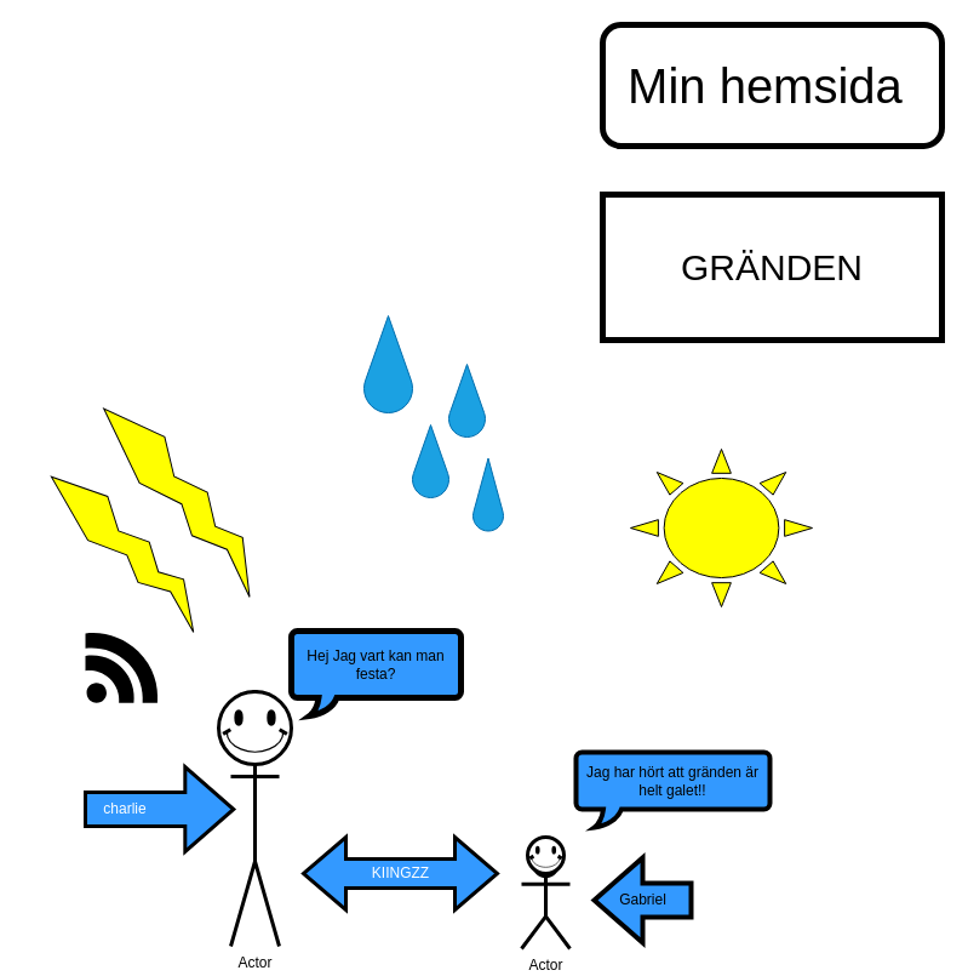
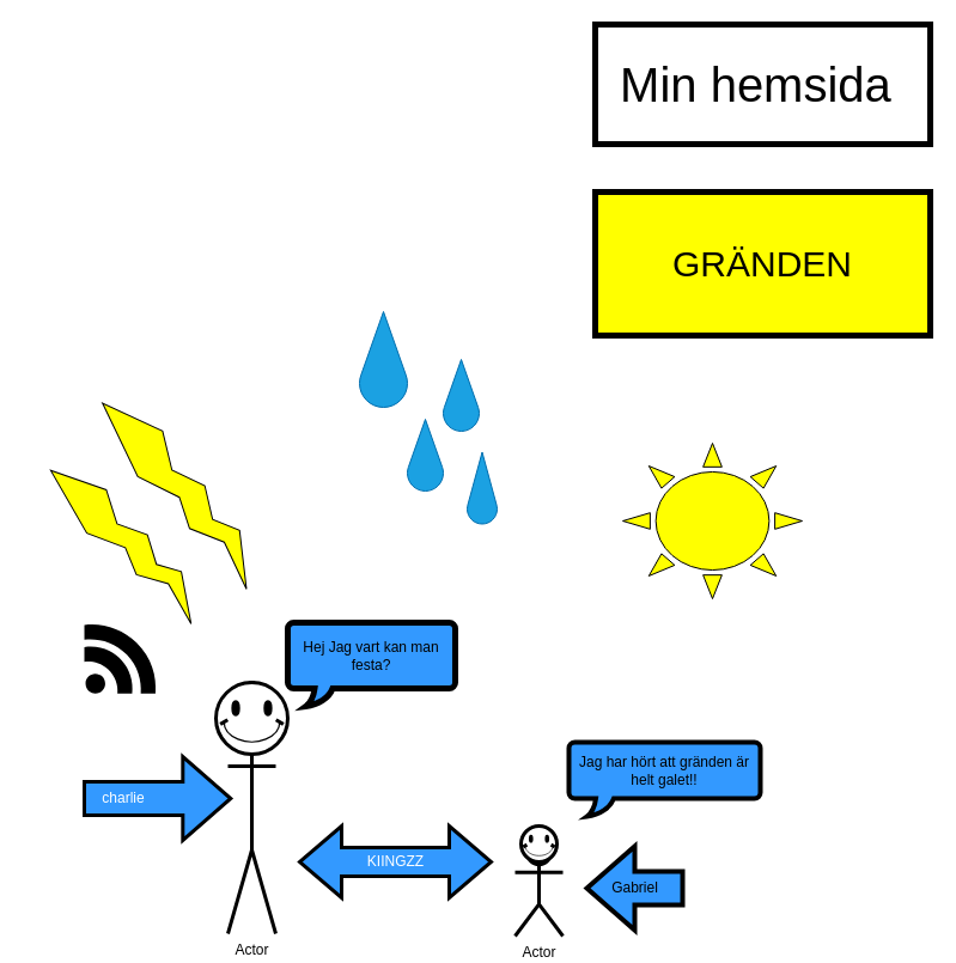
  <mxCell id="0" />
  <mxCell id="1" parent="0" />
  <mxCell id="2" value="Actor" style="shape=umlActor;verticalLabelPosition=bottom;verticalAlign=top;html=1;outlineConnect=0;labelBackgroundColor=none;gradientColor=none;gradientDirection=west;strokeWidth=3;" parent="1" vertex="1"><mxGeometry x="430" y="702" width="40" height="80" as="geometry" /></mxCell>
  <mxCell id="3" value="Actor" style="shape=umlActor;verticalLabelPosition=bottom;verticalAlign=top;html=1;outlineConnect=0;labelBackgroundColor=none;strokeWidth=3;" parent="1" vertex="1"><mxGeometry x="190" y="570" width="40" height="210" as="geometry" /></mxCell>
  <mxCell id="4" value="&amp;nbsp; &amp;nbsp; charlie" style="html=1;shadow=0;dashed=0;align=left;verticalAlign=middle;shape=mxgraph.arrows2.arrow;dy=0.6;dx=40;notch=0;labelBackgroundColor=none;fillColor=#3399FF;fontColor=#ffffff;strokeColor=#000000;strokeWidth=3;" parent="1" vertex="1"><mxGeometry x="70" y="632" width="122.32" height="70" as="geometry" /></mxCell>
  <mxCell id="5" value="KIINGZZ" style="html=1;shadow=0;dashed=0;align=center;verticalAlign=middle;shape=mxgraph.arrows2.twoWayArrow;dy=0.6;dx=35;labelBackgroundColor=none;fillColor=#3399FF;fontColor=#ffffff;strokeColor=#000000;strokeWidth=3;" parent="1" vertex="1"><mxGeometry x="250" y="690" width="160" height="60" as="geometry" /></mxCell>
  <mxCell id="6" value="" style="verticalLabelPosition=bottom;verticalAlign=top;html=1;shape=mxgraph.basic.smiley;labelBackgroundColor=none;strokeWidth=3;" parent="1" vertex="1"><mxGeometry x="180" y="570" width="60" height="60" as="geometry" /></mxCell>
  <mxCell id="7" value="" style="verticalLabelPosition=bottom;verticalAlign=top;html=1;shape=mxgraph.basic.smiley;labelBackgroundColor=none;strokeWidth=3;" parent="1" vertex="1"><mxGeometry x="435" y="690" width="30" height="30" as="geometry" /></mxCell>
  <mxCell id="8" value="" style="dashed=0;outlineConnect=0;html=1;align=center;labelPosition=center;verticalLabelPosition=bottom;verticalAlign=top;shape=mxgraph.weblogos.feed;fillColor=#000000;direction=east;" parent="1" vertex="1"><mxGeometry x="70" y="520" width="60.4" height="59.2" as="geometry" /></mxCell>
  <mxCell id="9" value="" style="verticalLabelPosition=bottom;verticalAlign=top;html=1;shape=mxgraph.basic.sun;fillColor=#FFFF00;" parent="1" vertex="1"><mxGeometry x="520" y="370" width="150" height="130" as="geometry" /></mxCell>
  <mxCell id="10" value="" style="verticalLabelPosition=bottom;verticalAlign=top;html=1;shape=mxgraph.basic.flash;direction=south;rotation=-140;fillColor=#FFFF00;" parent="1" vertex="1"><mxGeometry x="20" y="430" width="172.32" height="40.25" as="geometry" /></mxCell>
  <mxCell id="11" value="" style="verticalLabelPosition=bottom;verticalAlign=top;html=1;shape=mxgraph.basic.flash;rotation=-45;fillColor=#FFFF00;" parent="1" vertex="1"><mxGeometry x="130.15" y="310" width="43.79" height="195" as="geometry" /></mxCell>
  <mxCell id="12" value="" style="verticalLabelPosition=bottom;verticalAlign=top;html=1;shape=mxgraph.basic.drop;fillColor=#1ba1e2;fontColor=#ffffff;strokeColor=#006EAF;" parent="1" vertex="1"><mxGeometry x="340" y="350" width="30" height="60" as="geometry" /></mxCell>
  <mxCell id="13" value="" style="verticalLabelPosition=bottom;verticalAlign=top;html=1;shape=mxgraph.basic.drop;fillColor=#1ba1e2;fontColor=#ffffff;strokeColor=#006EAF;" parent="1" vertex="1"><mxGeometry x="390" y="377.5" width="25" height="60" as="geometry" /></mxCell>
  <mxCell id="14" value="" style="verticalLabelPosition=bottom;verticalAlign=top;html=1;shape=mxgraph.basic.drop;fillColor=#1ba1e2;fontColor=#ffffff;strokeColor=#006EAF;" parent="1" vertex="1"><mxGeometry x="370" y="300" width="30" height="60" as="geometry" /></mxCell>
  <mxCell id="15" value="" style="verticalLabelPosition=bottom;verticalAlign=top;html=1;shape=mxgraph.basic.drop;fillColor=#1ba1e2;fontColor=#ffffff;strokeColor=#006EAF;" parent="1" vertex="1"><mxGeometry x="300" y="260" width="40" height="80" as="geometry" /></mxCell>
- <mxCell id="16" value="Min hemsida&amp;nbsp;" style="whiteSpace=wrap;html=1;fontSize=40;strokeWidth=5;rounded=1;" parent="1" vertex="1"><mxGeometry x="497" y="20" width="280" height="100" as="geometry" /></mxCell>
- <mxCell id="17" value="GRÄNDEN" style="rounded=0;whiteSpace=wrap;html=1;fontSize=30;strokeWidth=5;" parent="1" vertex="1"><mxGeometry x="497" y="160" width="280" height="120" as="geometry" /></mxCell>
+ <mxCell id="16" value="Min hemsida&amp;nbsp;" style="rounded=0;whiteSpace=wrap;html=1;fontSize=40;strokeWidth=5;" parent="1" vertex="1"><mxGeometry x="497" y="20" width="280" height="100" as="geometry" /></mxCell>
+ <mxCell id="17" value="GRÄNDEN" style="rounded=0;whiteSpace=wrap;html=1;fontSize=30;strokeWidth=5;fillColor=#ffff00;" parent="1" vertex="1"><mxGeometry x="497" y="160" width="280" height="120" as="geometry" /></mxCell>
  <mxCell id="18" value="Hej Jag vart kan man festa?" style="whiteSpace=wrap;html=1;shape=mxgraph.basic.roundRectCallout;dx=30;dy=15;size=5;boundedLbl=1;strokeWidth=5;fillColor=#3399FF;" parent="1" vertex="1"><mxGeometry x="240" y="520" width="140" height="70" as="geometry" /></mxCell>
  <mxCell id="19" value="Gabriel" style="html=1;shadow=0;dashed=0;align=center;verticalAlign=middle;shape=mxgraph.arrows2.arrow;dy=0.6;dx=40;flipH=1;notch=0;strokeWidth=4;fillColor=#3399FF;" parent="1" vertex="1"><mxGeometry x="490" y="707" width="80" height="70" as="geometry" /></mxCell>
  <mxCell id="20" value="Jag har hört att gränden är helt galet!!" style="whiteSpace=wrap;html=1;shape=mxgraph.basic.roundRectCallout;dx=30;dy=15;size=5;boundedLbl=1;strokeWidth=4;fillColor=#3399FF;" parent="1" vertex="1"><mxGeometry x="475" y="620" width="160" height="62" as="geometry" /></mxCell>
